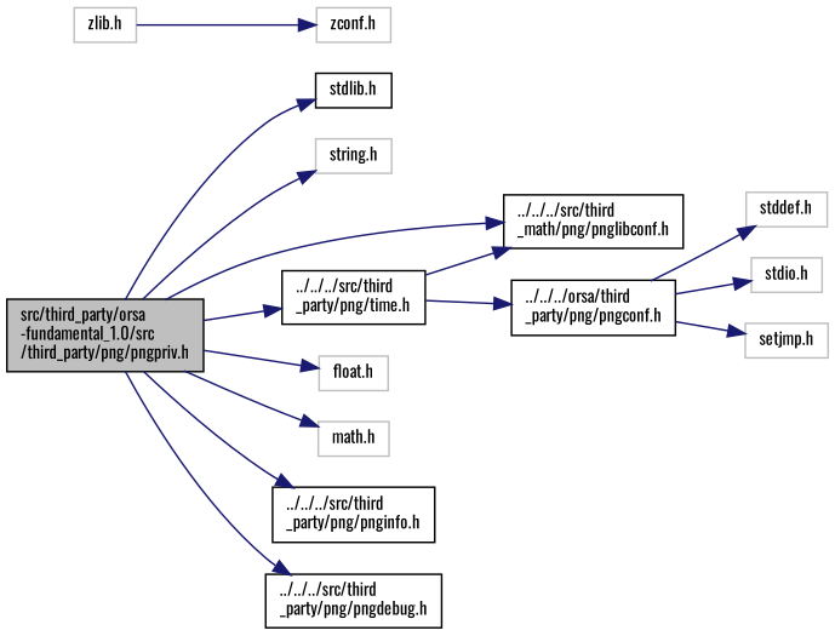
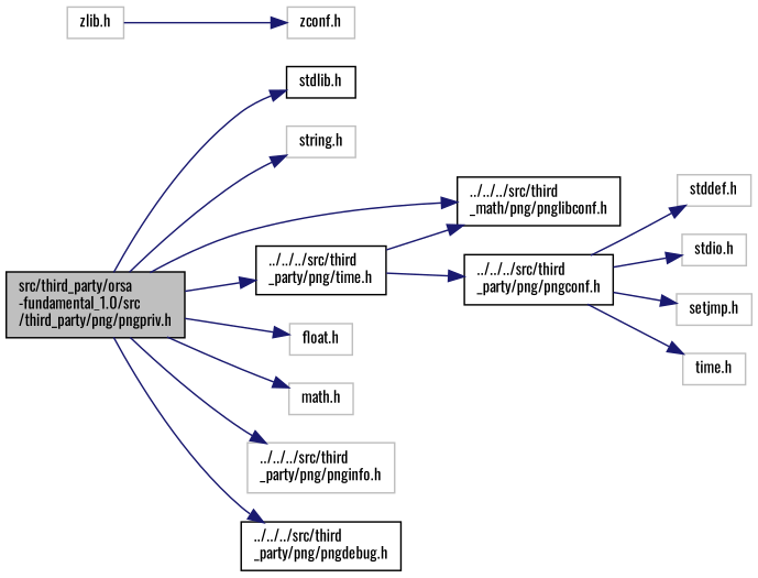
  digraph {
    fontname=Oswald
    rankdir=LR
    node [color=grey75 fillcolor=white fontname=Oswald fontsize=10 shape=record style=filled]
    edge [color=midnightblue fontname=Oswald fontsize=10 labelfontname=Helvetica labelfontsize=10 style=solid]
    n1 [color=black fillcolor=grey75 fontcolor=black height=0.2 label="src/third_party/orsa\l-fundamental_1.0/src\l/third_party/png/pngpriv.h" width=0.4]
    n2 [color=black height=0.2 label="stdlib.h" width=0.4]
    n3 [height=0.2 label="string.h" width=0.4]
    n4 [color=black height=0.2 label="../../../src/third\l_math/png/pnglibconf.h" width=0.4]
    n5 [color=black height=0.2 label="../../../src/third\l_party/png/time.h" width=0.4]
    n6 [height=0.2 label="float.h" width=0.4]
    n7 [height=0.2 label="math.h" width=0.4]
-   n8 [color=black height=0.2 label="../../../src/third\l_party/png/pnginfo.h" width=0.4]
+   n8 [height=0.2 label="../../../src/third\l_party/png/pnginfo.h" width=0.4]
    n9 [color=black height=0.2 label="../../../src/third\l_party/png/pngdebug.h" width=0.4]
-   n10 [color=black height=0.2 label="../../../orsa/third\l_party/png/pngconf.h" width=0.4]
+   n10 [color=black height=0.2 label="../../../src/third\l_party/png/pngconf.h" width=0.4]
    n11 [height=0.2 label="stddef.h" width=0.4]
    n12 [height=0.2 label="stdio.h" width=0.4]
    n13 [height=0.2 label="setjmp.h" width=0.4]
+   n14 [height=0.2 label="time.h" width=0.4]
    n15 [height=0.2 label="zlib.h" width=0.4]
    n16 [height=0.2 label="zconf.h" width=0.4]
    n1 -> n2
    n1 -> n3
    n1 -> n4
    n1 -> n5
    n1 -> n6
    n1 -> n7
    n1 -> n8
    n1 -> n9
    n5 -> n4
    n5 -> n10
    n10 -> n11
    n10 -> n12
    n10 -> n13
+   n10 -> n14
    n15 -> n16
  }
